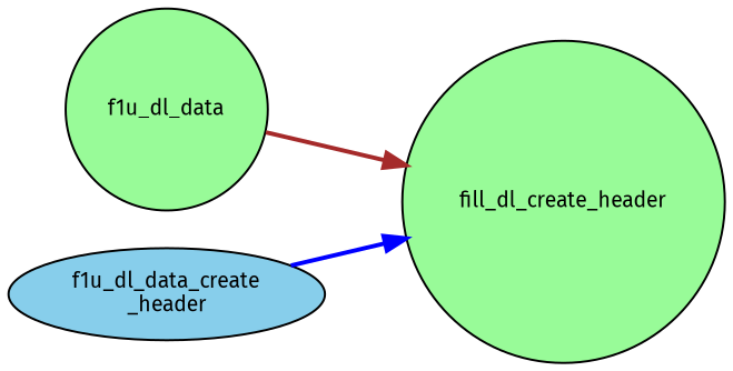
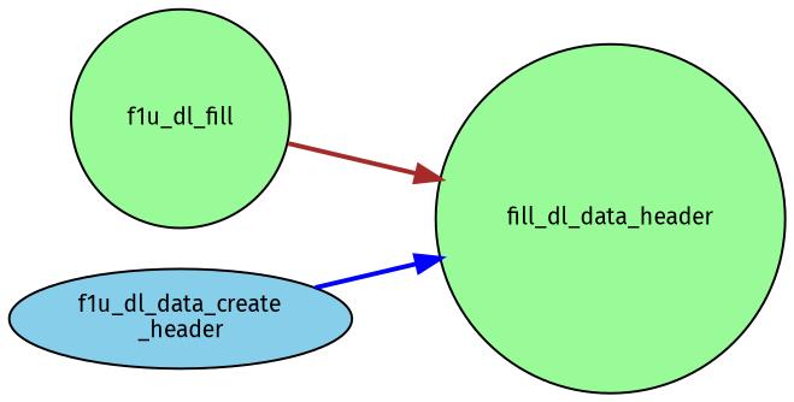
  digraph {
    fontname="Fira Sans"
    rankdir=LR
    node [color=black fillcolor=palegreen fontname="Fira Sans" fontsize=10 shape=circle style=filled]
    edge [fontname="Fira Sans" fontsize=10 labelfontname=Helvetica labelfontsize=10 style=bold]
-   n1 [fontcolor=black height=0.2 label=f1u_dl_data width=0.4]
-   n2 [height=0.2 label=fill_dl_create_header width=0.4]
+   n1 [fontcolor=black height=0.2 label=f1u_dl_fill width=0.4]
+   n2 [height=0.2 label=fill_dl_data_header width=0.4]
    n3 [fillcolor=skyblue height=0.2 label="f1u_dl_data_create\l_header" shape=ellipse width=0.4]
    n1 -> n2 [color=brown]
    n3 -> n2 [color=blue]
  }
